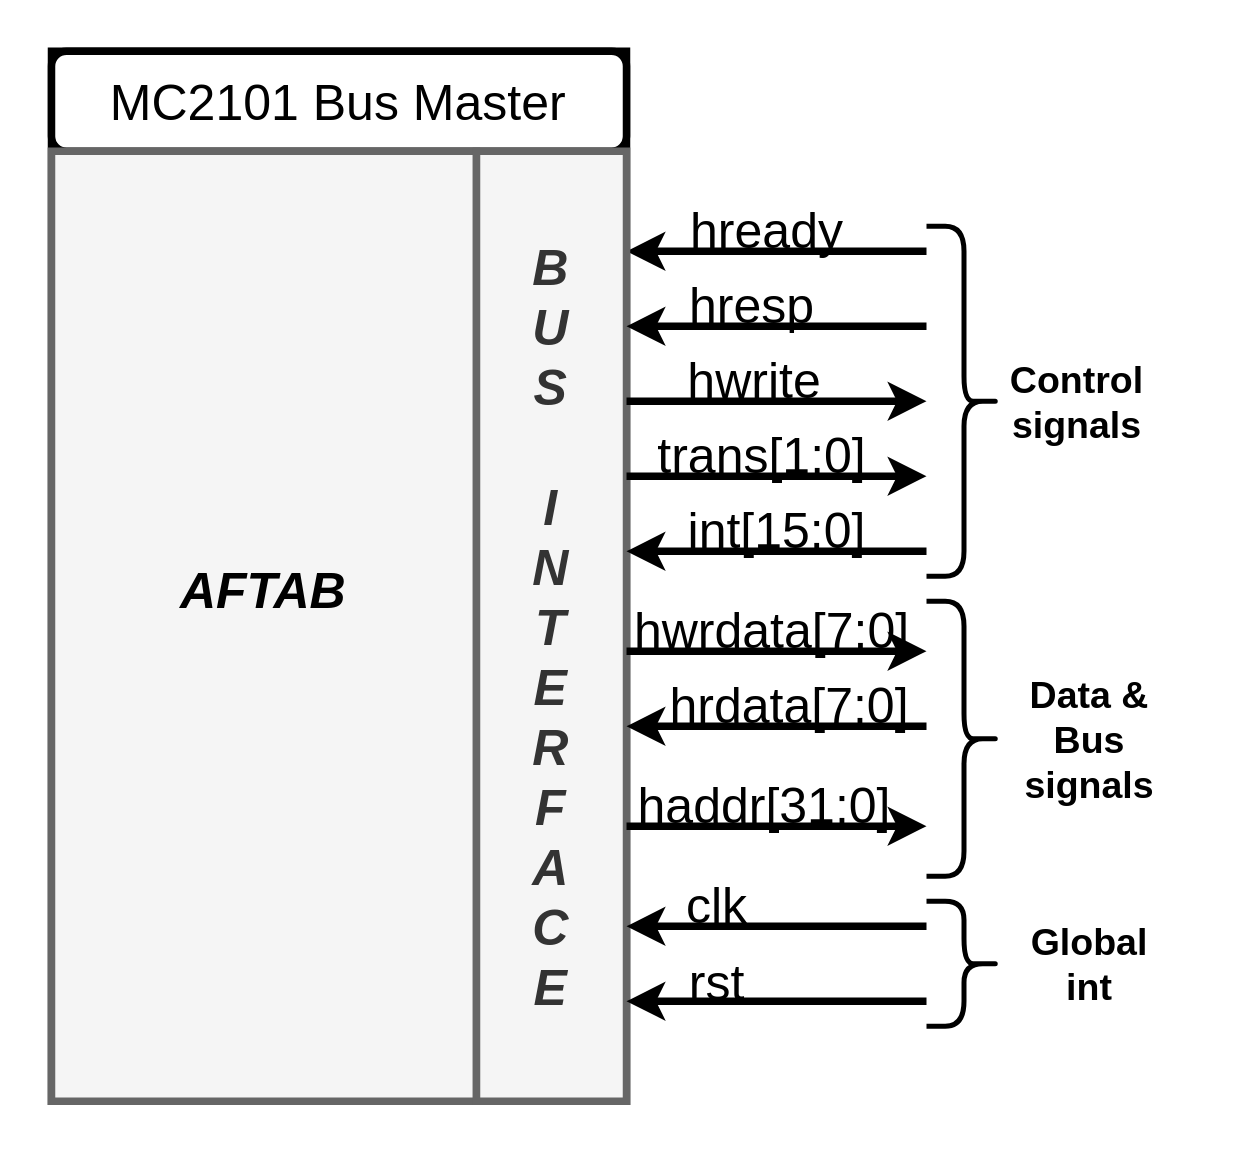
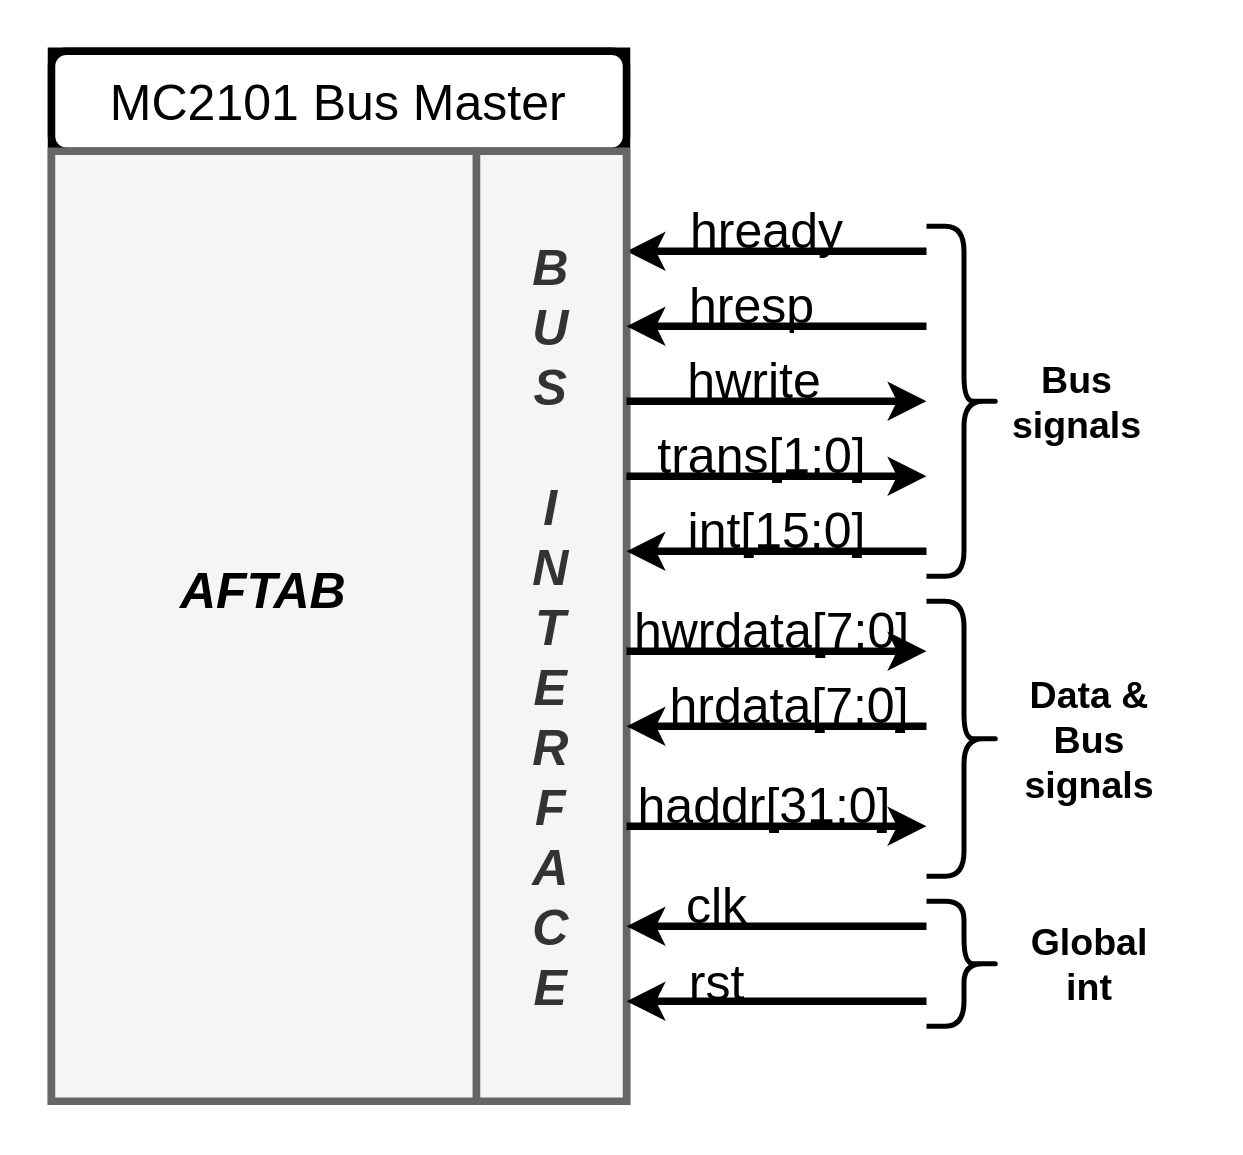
  <mxCell id="0" />
  <mxCell id="1" parent="0" />
  <mxCell id="2" value="" style="rounded=0;whiteSpace=wrap;html=1;fontSize=13;strokeWidth=3;" parent="1" vertex="1"><mxGeometry x="20" y="20" width="230" height="420" as="geometry" /></mxCell>
  <mxCell id="3" value="" style="endArrow=classic;html=1;rounded=1;shadow=0;labelBackgroundColor=#FFF2CC;sketch=0;strokeWidth=3;fontSize=13;startSize=6;jumpSize=5;" parent="1" edge="1"><mxGeometry width="50" height="50" relative="1" as="geometry"><mxPoint x="370" y="100" as="sourcePoint" /><mxPoint x="250" y="100" as="targetPoint" /></mxGeometry></mxCell>
  <mxCell id="4" value="&lt;font style=&quot;font-size: 20px;&quot;&gt;hready&lt;/font&gt;" style="edgeLabel;html=1;align=center;verticalAlign=middle;resizable=0;points=[];fontSize=20;labelBackgroundColor=none;" parent="3" vertex="1" connectable="0"><mxGeometry x="-0.124" y="1" relative="1" as="geometry"><mxPoint x="-12" y="-11" as="offset" /></mxGeometry></mxCell>
  <mxCell id="5" value="" style="shape=curlyBracket;whiteSpace=wrap;html=1;rounded=1;fontSize=13;fillColor=#000000;rotation=-180;strokeWidth=2;" parent="1" vertex="1"><mxGeometry x="370" y="90" width="30" height="140" as="geometry" /></mxCell>
  <mxCell id="6" value="&lt;font style=&quot;font-size: 20px;&quot;&gt;MC2101 Bus Master&lt;/font&gt;" style="whiteSpace=wrap;html=1;strokeWidth=3;fontSize=20;rounded=1;" parent="1" vertex="1"><mxGeometry x="20" y="20" width="230" height="40" as="geometry" /></mxCell>
  <mxCell id="7" value="" style="rounded=0;whiteSpace=wrap;html=1;fontSize=15;fillColor=#f5f5f5;fontColor=#333333;strokeColor=#666666;strokeWidth=3;" parent="1" vertex="1"><mxGeometry x="20" y="60" width="170" height="380" as="geometry" /></mxCell>
  <mxCell id="8" value="&lt;b style=&quot;font-size: 20px;&quot;&gt;&lt;i style=&quot;font-size: 20px;&quot;&gt;AFTAB&lt;/i&gt;&lt;/b&gt;" style="text;html=1;strokeColor=none;fillColor=none;align=center;verticalAlign=middle;whiteSpace=wrap;rounded=0;strokeWidth=3;fontSize=20;rotation=0;" parent="1" vertex="1"><mxGeometry x="75" y="220" width="60" height="30" as="geometry" /></mxCell>
  <mxCell id="9" value="&lt;b style=&quot;font-size: 20px;&quot;&gt;&lt;i style=&quot;font-size: 20px;&quot;&gt;B&lt;br style=&quot;font-size: 20px;&quot;&gt;U&lt;br style=&quot;font-size: 20px;&quot;&gt;S&lt;br style=&quot;font-size: 20px;&quot;&gt;&lt;br style=&quot;font-size: 20px;&quot;&gt;I&lt;br style=&quot;font-size: 20px;&quot;&gt;N&lt;br style=&quot;font-size: 20px;&quot;&gt;T&lt;br style=&quot;font-size: 20px;&quot;&gt;E&lt;br style=&quot;font-size: 20px;&quot;&gt;R&lt;br style=&quot;font-size: 20px;&quot;&gt;F&lt;br style=&quot;font-size: 20px;&quot;&gt;A&lt;br style=&quot;font-size: 20px;&quot;&gt;C&lt;br style=&quot;font-size: 20px;&quot;&gt;E&lt;/i&gt;&lt;/b&gt;" style="text;html=1;align=center;verticalAlign=middle;whiteSpace=wrap;rounded=0;strokeWidth=3;fontSize=20;fillColor=#f5f5f5;fontColor=#333333;strokeColor=#666666;" parent="1" vertex="1"><mxGeometry x="190" y="60" width="60" height="380" as="geometry" /></mxCell>
  <mxCell id="10" value="" style="endArrow=classic;html=1;rounded=1;shadow=0;labelBackgroundColor=#FFF2CC;sketch=0;strokeWidth=3;fontSize=13;startSize=6;jumpSize=5;" parent="1" edge="1"><mxGeometry width="50" height="50" relative="1" as="geometry"><mxPoint x="370" y="130" as="sourcePoint" /><mxPoint x="250" y="130" as="targetPoint" /></mxGeometry></mxCell>
  <mxCell id="11" value="&lt;font style=&quot;font-size: 20px;&quot;&gt;hresp&lt;/font&gt;" style="edgeLabel;html=1;align=center;verticalAlign=middle;resizable=0;points=[];fontSize=20;labelBackgroundColor=none;" parent="10" vertex="1" connectable="0"><mxGeometry x="-0.124" y="1" relative="1" as="geometry"><mxPoint x="-18" y="-11" as="offset" /></mxGeometry></mxCell>
  <mxCell id="12" value="" style="endArrow=classic;html=1;rounded=1;shadow=0;labelBackgroundColor=#FFF2CC;sketch=0;strokeWidth=3;fontSize=13;startSize=6;jumpSize=5;" parent="1" edge="1"><mxGeometry width="50" height="50" relative="1" as="geometry"><mxPoint x="250" y="160" as="sourcePoint" /><mxPoint x="370" y="160" as="targetPoint" /></mxGeometry></mxCell>
  <mxCell id="13" value="&lt;font style=&quot;font-size: 20px;&quot;&gt;hwrite&lt;/font&gt;" style="edgeLabel;html=1;align=center;verticalAlign=middle;resizable=0;points=[];fontSize=20;labelBackgroundColor=none;" parent="12" vertex="1" connectable="0"><mxGeometry x="-0.124" y="1" relative="1" as="geometry"><mxPoint x="-3" y="-9" as="offset" /></mxGeometry></mxCell>
  <mxCell id="14" value="" style="endArrow=classic;html=1;rounded=1;shadow=0;labelBackgroundColor=#FFF2CC;sketch=0;strokeWidth=3;fontSize=13;startSize=6;jumpSize=5;" parent="1" edge="1"><mxGeometry width="50" height="50" relative="1" as="geometry"><mxPoint x="250" y="190" as="sourcePoint" /><mxPoint x="370" y="190" as="targetPoint" /></mxGeometry></mxCell>
  <mxCell id="15" value="&lt;font style=&quot;font-size: 20px;&quot;&gt;trans[1:0]&lt;/font&gt;" style="edgeLabel;html=1;align=center;verticalAlign=middle;resizable=0;points=[];fontSize=20;labelBackgroundColor=none;" parent="14" vertex="1" connectable="0"><mxGeometry x="-0.124" y="1" relative="1" as="geometry"><mxPoint y="-9" as="offset" /></mxGeometry></mxCell>
  <mxCell id="16" value="" style="endArrow=classic;html=1;rounded=1;shadow=0;labelBackgroundColor=#FFF2CC;sketch=0;strokeWidth=3;fontSize=13;startSize=6;jumpSize=5;" parent="1" edge="1"><mxGeometry width="50" height="50" relative="1" as="geometry"><mxPoint x="250" y="260" as="sourcePoint" /><mxPoint x="370" y="260" as="targetPoint" /></mxGeometry></mxCell>
  <mxCell id="17" value="&lt;font style=&quot;font-size: 20px;&quot;&gt;hwrdata[7:0]&lt;/font&gt;" style="edgeLabel;html=1;align=center;verticalAlign=middle;resizable=0;points=[];fontSize=20;labelBackgroundColor=none;" parent="16" vertex="1" connectable="0"><mxGeometry x="-0.124" y="1" relative="1" as="geometry"><mxPoint x="4" y="-9" as="offset" /></mxGeometry></mxCell>
  <mxCell id="18" value="" style="endArrow=classic;html=1;rounded=1;shadow=0;labelBackgroundColor=#FFF2CC;sketch=0;strokeWidth=3;fontSize=13;startSize=6;jumpSize=5;" parent="1" edge="1"><mxGeometry width="50" height="50" relative="1" as="geometry"><mxPoint x="370" y="290" as="sourcePoint" /><mxPoint x="250" y="290" as="targetPoint" /></mxGeometry></mxCell>
  <mxCell id="19" value="&lt;font style=&quot;font-size: 20px;&quot;&gt;hrdata[7:0]&lt;/font&gt;" style="edgeLabel;html=1;align=center;verticalAlign=middle;resizable=0;points=[];fontSize=20;labelBackgroundColor=none;" parent="18" vertex="1" connectable="0"><mxGeometry x="-0.124" y="1" relative="1" as="geometry"><mxPoint x="-3" y="-11" as="offset" /></mxGeometry></mxCell>
  <mxCell id="20" value="" style="endArrow=classic;html=1;rounded=1;shadow=0;labelBackgroundColor=#FFF2CC;sketch=0;strokeWidth=3;fontSize=13;startSize=6;jumpSize=5;" parent="1" edge="1"><mxGeometry width="50" height="50" relative="1" as="geometry"><mxPoint x="250" y="330" as="sourcePoint" /><mxPoint x="370" y="330" as="targetPoint" /></mxGeometry></mxCell>
  <mxCell id="21" value="&lt;font style=&quot;font-size: 20px;&quot;&gt;haddr[31:0]&lt;/font&gt;" style="edgeLabel;html=1;align=center;verticalAlign=middle;resizable=0;points=[];fontSize=20;labelBackgroundColor=none;" parent="20" vertex="1" connectable="0"><mxGeometry x="-0.124" y="1" relative="1" as="geometry"><mxPoint x="1" y="-9" as="offset" /></mxGeometry></mxCell>
  <mxCell id="22" value="" style="endArrow=classic;html=1;rounded=1;shadow=0;labelBackgroundColor=#FFF2CC;sketch=0;strokeWidth=3;fontSize=13;startSize=6;jumpSize=5;" parent="1" edge="1"><mxGeometry width="50" height="50" relative="1" as="geometry"><mxPoint x="370" y="220" as="sourcePoint" /><mxPoint x="250" y="220" as="targetPoint" /></mxGeometry></mxCell>
  <mxCell id="23" value="&lt;font style=&quot;font-size: 20px;&quot;&gt;int[15:0]&lt;/font&gt;" style="edgeLabel;html=1;align=center;verticalAlign=middle;resizable=0;points=[];fontSize=20;labelBackgroundColor=none;" parent="22" vertex="1" connectable="0"><mxGeometry x="-0.124" y="1" relative="1" as="geometry"><mxPoint x="-8" y="-11" as="offset" /></mxGeometry></mxCell>
  <mxCell id="24" value="" style="endArrow=classic;html=1;rounded=1;shadow=0;labelBackgroundColor=#FFF2CC;sketch=0;strokeWidth=3;fontSize=13;startSize=6;jumpSize=5;" parent="1" edge="1"><mxGeometry width="50" height="50" relative="1" as="geometry"><mxPoint x="370" y="370" as="sourcePoint" /><mxPoint x="250" y="370" as="targetPoint" /></mxGeometry></mxCell>
  <mxCell id="25" value="&lt;font style=&quot;font-size: 20px;&quot;&gt;clk&lt;/font&gt;" style="edgeLabel;html=1;align=center;verticalAlign=middle;resizable=0;points=[];fontSize=20;labelBackgroundColor=none;" parent="24" vertex="1" connectable="0"><mxGeometry x="-0.124" y="1" relative="1" as="geometry"><mxPoint x="-32" y="-11" as="offset" /></mxGeometry></mxCell>
  <mxCell id="26" value="" style="endArrow=classic;html=1;rounded=1;shadow=0;labelBackgroundColor=#FFF2CC;sketch=0;strokeWidth=3;fontSize=13;startSize=6;jumpSize=5;" parent="1" edge="1"><mxGeometry width="50" height="50" relative="1" as="geometry"><mxPoint x="370" y="400" as="sourcePoint" /><mxPoint x="250" y="400" as="targetPoint" /></mxGeometry></mxCell>
  <mxCell id="27" value="&lt;font style=&quot;font-size: 20px;&quot;&gt;rst&lt;/font&gt;" style="edgeLabel;html=1;align=center;verticalAlign=middle;resizable=0;points=[];fontSize=20;labelBackgroundColor=none;" parent="26" vertex="1" connectable="0"><mxGeometry x="-0.124" y="1" relative="1" as="geometry"><mxPoint x="-32" y="-10" as="offset" /></mxGeometry></mxCell>
  <mxCell id="28" value="" style="shape=curlyBracket;whiteSpace=wrap;html=1;rounded=1;fontSize=13;fillColor=#000000;rotation=-180;strokeWidth=2;" parent="1" vertex="1"><mxGeometry x="370" y="360" width="30" height="50" as="geometry" /></mxCell>
  <mxCell id="29" value="" style="shape=curlyBracket;whiteSpace=wrap;html=1;rounded=1;fontSize=13;fillColor=#000000;rotation=-180;strokeWidth=2;" parent="1" vertex="1"><mxGeometry x="370" y="240" width="30" height="110" as="geometry" /></mxCell>
- <mxCell id="30" value="Control&lt;br style=&quot;font-size: 15px;&quot;&gt;signals" style="text;html=1;align=center;verticalAlign=middle;resizable=0;points=[];autosize=1;strokeColor=none;fillColor=none;fontSize=15;fontStyle=1" parent="1" vertex="1"><mxGeometry x="390" y="135" width="80" height="50" as="geometry" /></mxCell>
+ <mxCell id="30" value="Bus&lt;br style=&quot;font-size: 15px;&quot;&gt;signals" style="text;html=1;align=center;verticalAlign=middle;resizable=0;points=[];autosize=1;strokeColor=none;fillColor=none;fontSize=15;fontStyle=1" parent="1" vertex="1"><mxGeometry x="390" y="135" width="80" height="50" as="geometry" /></mxCell>
  <mxCell id="31" value="Data &amp;amp;&lt;br&gt;Bus&lt;br&gt;signals" style="text;html=1;align=center;verticalAlign=middle;resizable=0;points=[];autosize=1;strokeColor=none;fillColor=none;fontSize=15;fontStyle=1" parent="1" vertex="1"><mxGeometry x="395" y="260" width="80" height="70" as="geometry" /></mxCell>
  <mxCell id="32" value="Global&lt;br&gt;int" style="text;html=1;align=center;verticalAlign=middle;resizable=0;points=[];autosize=1;strokeColor=none;fillColor=none;fontSize=15;fontStyle=1" parent="1" vertex="1"><mxGeometry x="395" y="360" width="80" height="50" as="geometry" /></mxCell>
